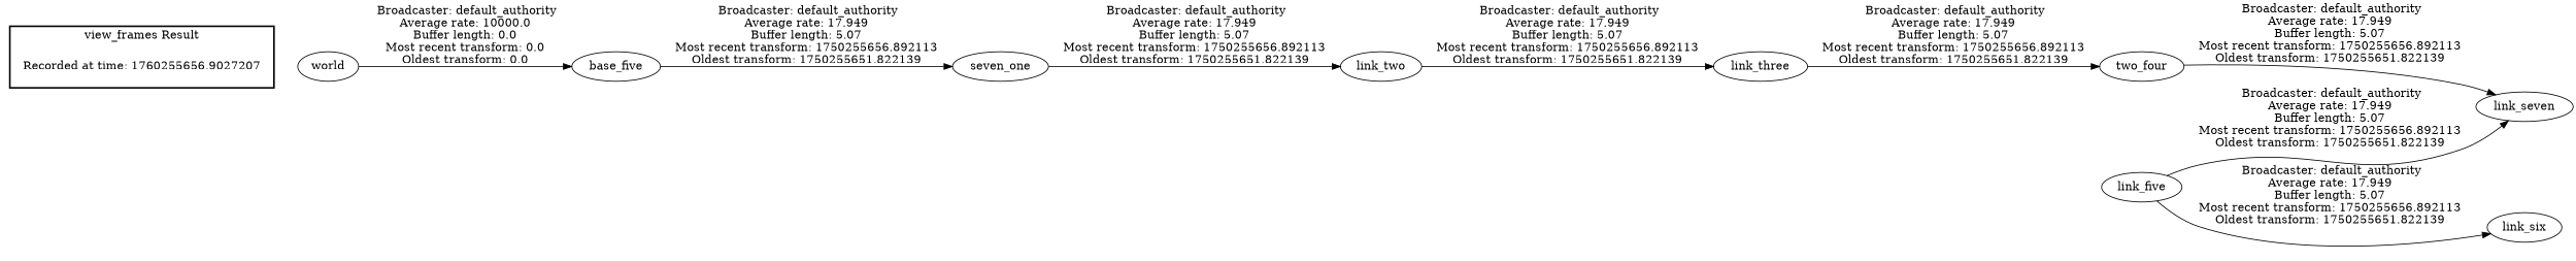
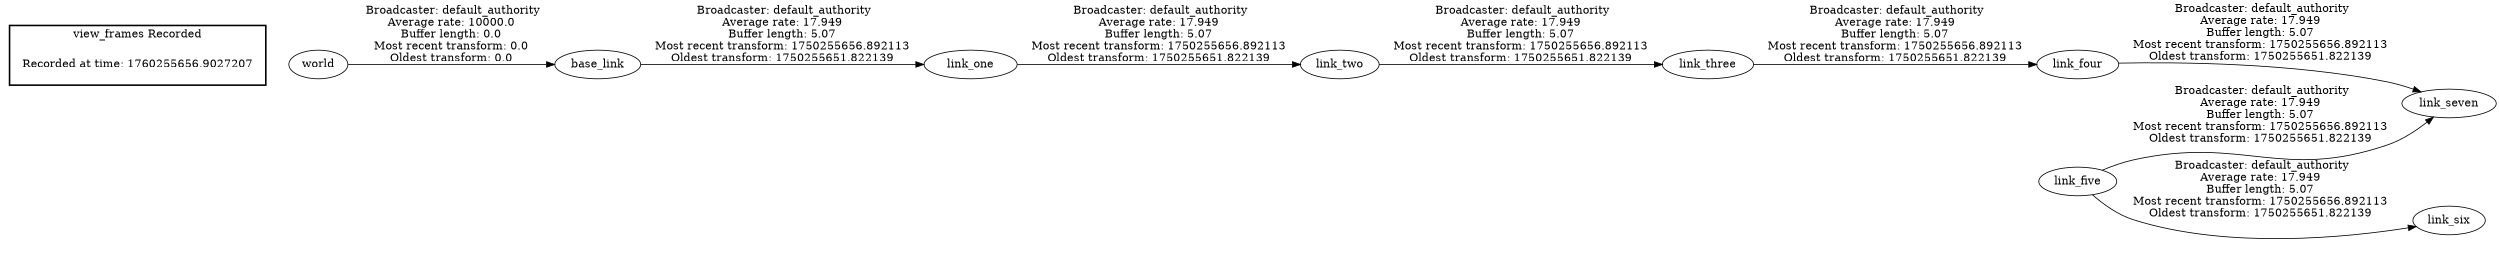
  digraph {
    rankdir=LR
    n1 [label="Recorded at time: 1760255656.9027207" shape=plaintext]
    world
-   link_four [label=two_four]
+   link_four
    link_seven
    link_five
    link_six
    link_three
    link_two
-   base_link [label=base_five]
-   link_one [label=seven_one]
+   base_link
+   link_one
    subgraph cluster_1 {
      color=black
-     label="view_frames Result"
+     label="view_frames Recorded"
      style=bold
      n1
    }
    n1 -> world [style=invis]
    world -> base_link [label=" Broadcaster: default_authority\nAverage rate: 10000.0\nBuffer length: 0.0\nMost recent transform: 0.0\nOldest transform: 0.0\n"]
    link_four -> link_seven [label=" Broadcaster: default_authority\nAverage rate: 17.949\nBuffer length: 5.07\nMost recent transform: 1750255656.892113\nOldest transform: 1750255651.822139\n"]
    link_five -> link_seven [label=" Broadcaster: default_authority\nAverage rate: 17.949\nBuffer length: 5.07\nMost recent transform: 1750255656.892113\nOldest transform: 1750255651.822139\n"]
    link_five -> link_six [label=" Broadcaster: default_authority\nAverage rate: 17.949\nBuffer length: 5.07\nMost recent transform: 1750255656.892113\nOldest transform: 1750255651.822139\n"]
    link_three -> link_four [label=" Broadcaster: default_authority\nAverage rate: 17.949\nBuffer length: 5.07\nMost recent transform: 1750255656.892113\nOldest transform: 1750255651.822139\n"]
    link_two -> link_three [label=" Broadcaster: default_authority\nAverage rate: 17.949\nBuffer length: 5.07\nMost recent transform: 1750255656.892113\nOldest transform: 1750255651.822139\n"]
    base_link -> link_one [label=" Broadcaster: default_authority\nAverage rate: 17.949\nBuffer length: 5.07\nMost recent transform: 1750255656.892113\nOldest transform: 1750255651.822139\n"]
    link_one -> link_two [label=" Broadcaster: default_authority\nAverage rate: 17.949\nBuffer length: 5.07\nMost recent transform: 1750255656.892113\nOldest transform: 1750255651.822139\n"]
  }
